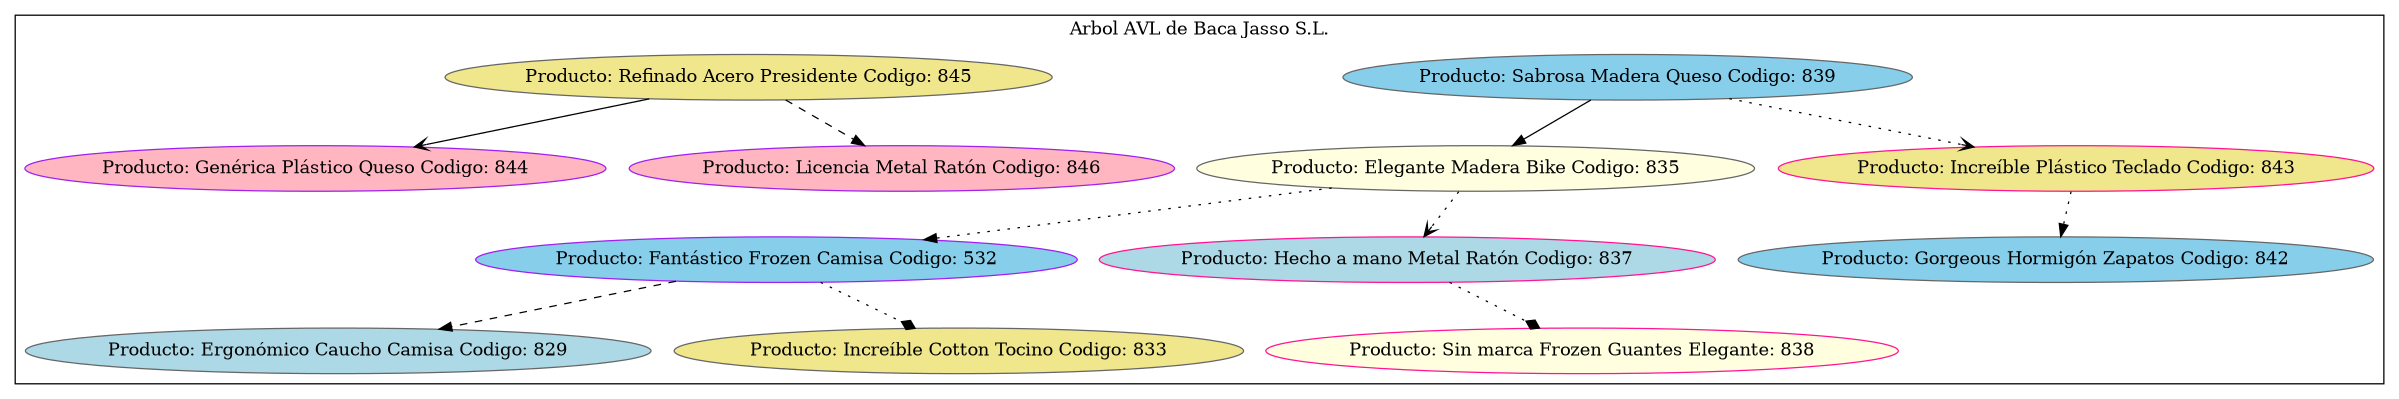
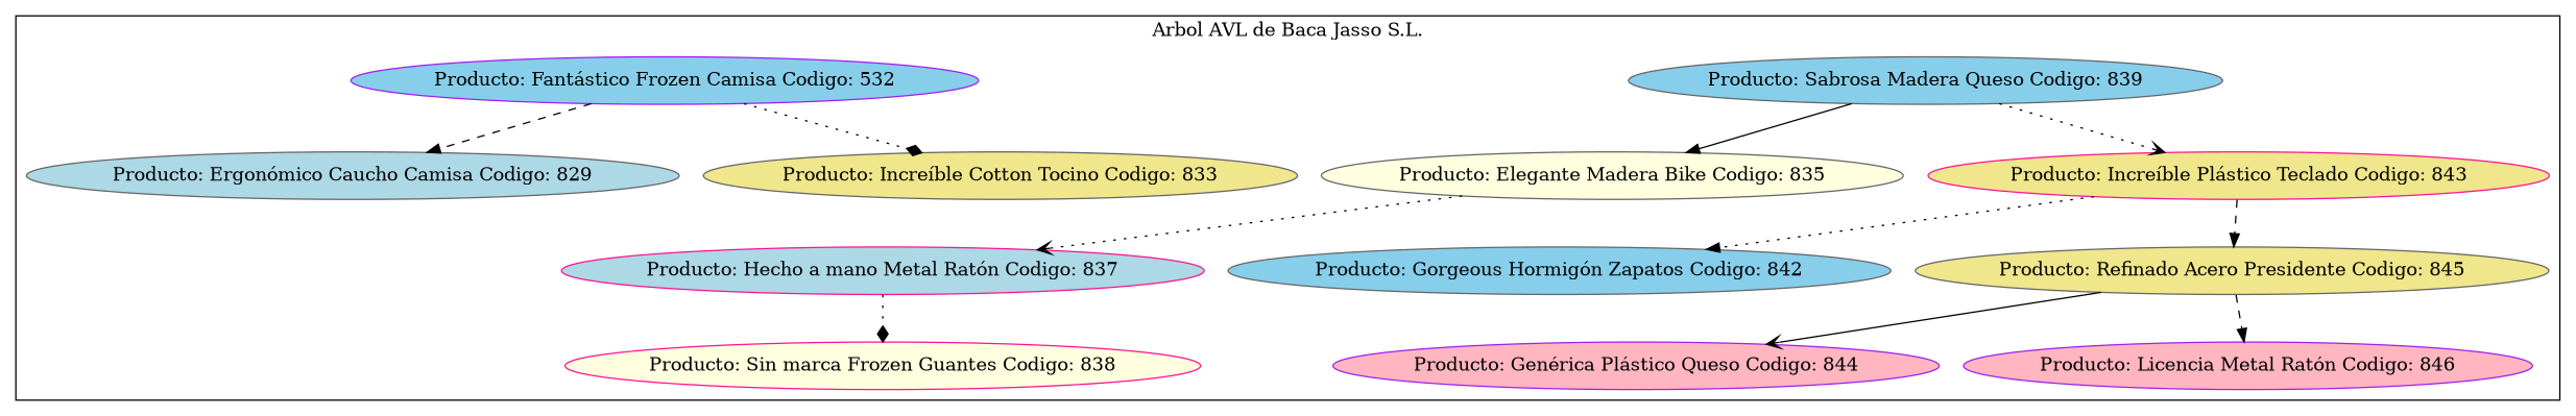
  digraph {
    node [color=gray40 fillcolor=skyblue style=filled]
    edge [arrowhead=normal style=dotted]
    n1 [label="Producto: Sabrosa Madera Queso Codigo: 839"]
    n2 [fillcolor=lightyellow label="Producto: Elegante Madera Bike Codigo: 835"]
    n3 [color=deeppink fillcolor=khaki label="Producto: Increíble Plástico Teclado Codigo: 843"]
    n4 [color=purple label="Producto: Fantástico Frozen Camisa Codigo: 532"]
    n5 [color=deeppink fillcolor=lightblue label="Producto: Hecho a mano Metal Ratón Codigo: 837"]
    n6 [fillcolor=lightblue label="Producto: Ergonómico Caucho Camisa Codigo: 829"]
    n7 [fillcolor=khaki label="Producto: Increíble Cotton Tocino Codigo: 833"]
-   n8 [color=deeppink fillcolor=lightyellow label="Producto: Sin marca Frozen Guantes Elegante: 838"]
+   n8 [color=deeppink fillcolor=lightyellow label="Producto: Sin marca Frozen Guantes Codigo: 838"]
    n9 [label="Producto: Gorgeous Hormigón Zapatos Codigo: 842"]
    n10 [fillcolor=khaki label="Producto: Refinado Acero Presidente Codigo: 845"]
    n11 [color=purple fillcolor=lightpink label="Producto: Genérica Plástico Queso Codigo: 844"]
    n12 [color=purple fillcolor=lightpink label="Producto: Licencia Metal Ratón Codigo: 846"]
    subgraph cluster_1 {
      color=black
      label="Arbol AVL de Baca Jasso S.L."
      n1
      n2
      n3
      n4
      n5
      n6
      n7
      n8
      n9
      n10
      n11
      n12
    }
    n1 -> n2 [style=solid]
    n1 -> n3 [arrowhead=vee]
-   n2 -> n4
    n2 -> n5 [arrowhead=vee]
    n3 -> n9
+   n3 -> n10 [style=dashed]
    n4 -> n6 [style=dashed]
    n4 -> n7 [arrowhead=diamond]
    n5 -> n8 [arrowhead=diamond]
    n10 -> n11 [arrowhead=vee style=solid]
    n10 -> n12 [style=dashed]
  }
